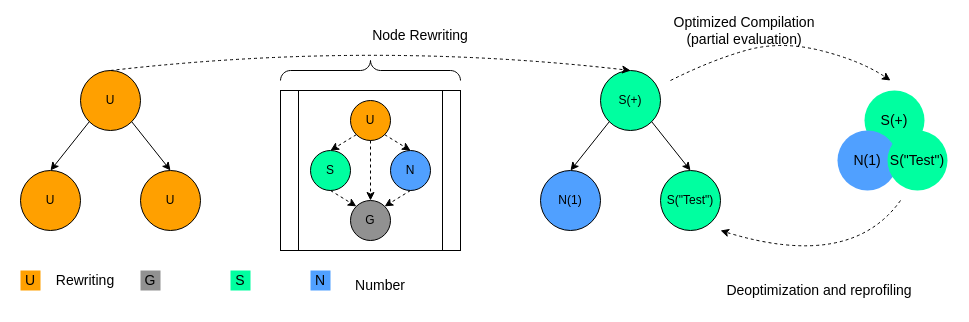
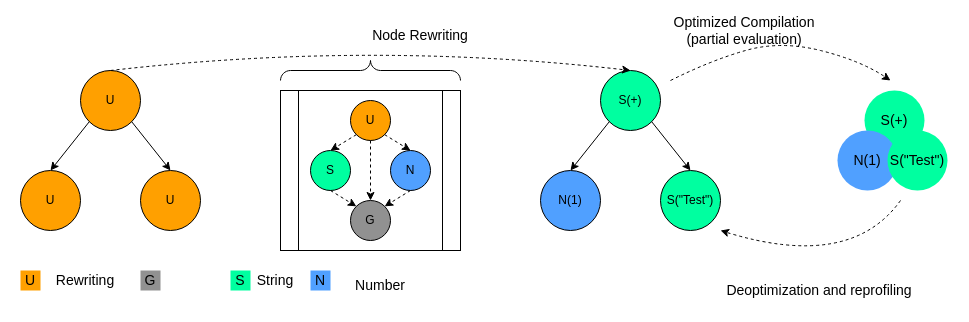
  <mxCell id="0" />
  <mxCell id="1" parent="0" />
  <mxCell id="2" value="U" style="ellipse;whiteSpace=wrap;html=1;aspect=fixed;fillColor=#FFA000;" parent="1" vertex="1"><mxGeometry x="80" y="70" width="60" height="60" as="geometry" /></mxCell>
  <mxCell id="3" value="U" style="ellipse;whiteSpace=wrap;html=1;aspect=fixed;fillColor=#FFA000;" parent="1" vertex="1"><mxGeometry x="20" y="170" width="60" height="60" as="geometry" /></mxCell>
  <mxCell id="4" value="U" style="ellipse;whiteSpace=wrap;html=1;aspect=fixed;fillColor=#FFA000;" parent="1" vertex="1"><mxGeometry x="140" y="170" width="60" height="60" as="geometry" /></mxCell>
  <mxCell id="5" value="" style="endArrow=classic;html=1;exitX=0;exitY=1;exitDx=0;exitDy=0;entryX=0.5;entryY=0;entryDx=0;entryDy=0;" parent="1" source="2" target="3" edge="1"><mxGeometry width="50" height="50" relative="1" as="geometry"><mxPoint x="360" y="490" as="sourcePoint" /><mxPoint x="410" y="440" as="targetPoint" /></mxGeometry></mxCell>
  <mxCell id="6" value="" style="endArrow=classic;html=1;exitX=1;exitY=1;exitDx=0;exitDy=0;entryX=0.5;entryY=0;entryDx=0;entryDy=0;" parent="1" source="2" target="4" edge="1"><mxGeometry width="50" height="50" relative="1" as="geometry"><mxPoint x="360" y="490" as="sourcePoint" /><mxPoint x="170" y="170" as="targetPoint" /></mxGeometry></mxCell>
  <mxCell id="7" value="" style="shape=process;whiteSpace=wrap;html=1;backgroundOutline=1;fillColor=#FFFFFF;" parent="1" vertex="1"><mxGeometry x="280" y="90" width="180" height="160" as="geometry" /></mxCell>
  <mxCell id="8" value="U" style="ellipse;whiteSpace=wrap;html=1;aspect=fixed;fillColor=#FFA000;" parent="1" vertex="1"><mxGeometry x="350" y="100" width="40" height="40" as="geometry" /></mxCell>
  <mxCell id="9" value="S" style="ellipse;whiteSpace=wrap;html=1;aspect=fixed;fillColor=#00FFA0;" parent="1" vertex="1"><mxGeometry x="310" y="150" width="40" height="40" as="geometry" /></mxCell>
  <mxCell id="10" value="N" style="ellipse;whiteSpace=wrap;html=1;aspect=fixed;fillColor=#50A0FF;" parent="1" vertex="1"><mxGeometry x="390" y="150" width="40" height="40" as="geometry" /></mxCell>
  <mxCell id="11" value="G" style="ellipse;whiteSpace=wrap;html=1;aspect=fixed;fillColor=#919191;" parent="1" vertex="1"><mxGeometry x="350" y="200" width="40" height="40" as="geometry" /></mxCell>
  <mxCell id="12" value="" style="endArrow=classic;html=1;dashed=1;exitX=1;exitY=1;exitDx=0;exitDy=0;entryX=0.5;entryY=0;entryDx=0;entryDy=0;" parent="1" source="8" target="10" edge="1"><mxGeometry width="50" height="50" relative="1" as="geometry"><mxPoint x="390" y="360" as="sourcePoint" /><mxPoint x="440" y="310" as="targetPoint" /></mxGeometry></mxCell>
  <mxCell id="13" value="" style="endArrow=classic;html=1;dashed=1;exitX=0;exitY=1;exitDx=0;exitDy=0;entryX=0.5;entryY=0;entryDx=0;entryDy=0;" parent="1" source="8" target="9" edge="1"><mxGeometry width="50" height="50" relative="1" as="geometry"><mxPoint x="394.142" y="144.142" as="sourcePoint" /><mxPoint x="420" y="160" as="targetPoint" /></mxGeometry></mxCell>
  <mxCell id="14" value="" style="endArrow=classic;html=1;dashed=1;exitX=0.5;exitY=1;exitDx=0;exitDy=0;" parent="1" source="8" target="11" edge="1"><mxGeometry width="50" height="50" relative="1" as="geometry"><mxPoint x="404.142" y="154.142" as="sourcePoint" /><mxPoint x="430" y="170" as="targetPoint" /></mxGeometry></mxCell>
  <mxCell id="15" value="" style="endArrow=classic;html=1;dashed=1;exitX=0.5;exitY=1;exitDx=0;exitDy=0;entryX=1;entryY=0;entryDx=0;entryDy=0;" parent="1" source="10" target="11" edge="1"><mxGeometry width="50" height="50" relative="1" as="geometry"><mxPoint x="414.142" y="164.142" as="sourcePoint" /><mxPoint x="440" y="180" as="targetPoint" /></mxGeometry></mxCell>
  <mxCell id="16" value="" style="endArrow=classic;html=1;dashed=1;exitX=0.5;exitY=1;exitDx=0;exitDy=0;entryX=0;entryY=0;entryDx=0;entryDy=0;" parent="1" source="9" target="11" edge="1"><mxGeometry width="50" height="50" relative="1" as="geometry"><mxPoint x="424.142" y="174.142" as="sourcePoint" /><mxPoint x="450" y="190" as="targetPoint" /></mxGeometry></mxCell>
  <mxCell id="17" value="S(+)" style="ellipse;whiteSpace=wrap;html=1;aspect=fixed;fillColor=#00FFA0;" parent="1" vertex="1"><mxGeometry x="600" y="70" width="60" height="60" as="geometry" /></mxCell>
  <mxCell id="18" value="N(1)" style="ellipse;whiteSpace=wrap;html=1;aspect=fixed;fillColor=#50A0FF;" parent="1" vertex="1"><mxGeometry x="540" y="170" width="60" height="60" as="geometry" /></mxCell>
  <mxCell id="19" value="S(&quot;Test&quot;)" style="ellipse;whiteSpace=wrap;html=1;aspect=fixed;fillColor=#00FFA0;" parent="1" vertex="1"><mxGeometry x="660" y="170" width="60" height="60" as="geometry" /></mxCell>
  <mxCell id="20" value="" style="endArrow=classic;html=1;exitX=0;exitY=1;exitDx=0;exitDy=0;entryX=0.5;entryY=0;entryDx=0;entryDy=0;" parent="1" source="17" target="18" edge="1"><mxGeometry width="50" height="50" relative="1" as="geometry"><mxPoint x="880" y="490" as="sourcePoint" /><mxPoint x="930" y="440" as="targetPoint" /></mxGeometry></mxCell>
  <mxCell id="21" value="" style="endArrow=classic;html=1;exitX=1;exitY=1;exitDx=0;exitDy=0;entryX=0.5;entryY=0;entryDx=0;entryDy=0;" parent="1" source="17" target="19" edge="1"><mxGeometry width="50" height="50" relative="1" as="geometry"><mxPoint x="880" y="490" as="sourcePoint" /><mxPoint x="690" y="170" as="targetPoint" /></mxGeometry></mxCell>
  <mxCell id="22" value="" style="curved=1;endArrow=classic;html=1;dashed=1;exitX=0.5;exitY=0;exitDx=0;exitDy=0;entryX=0.5;entryY=0;entryDx=0;entryDy=0;" parent="1" source="2" target="17" edge="1"><mxGeometry width="50" height="50" relative="1" as="geometry"><mxPoint x="400" y="90" as="sourcePoint" /><mxPoint x="520" y="50" as="targetPoint" /><Array as="points"><mxPoint x="370" y="40" /></Array></mxGeometry></mxCell>
  <mxCell id="23" value="" style="verticalLabelPosition=bottom;shadow=0;dashed=0;align=center;html=1;verticalAlign=top;strokeWidth=1;shape=mxgraph.mockup.markup.curlyBrace;fillColor=#000000;" parent="1" vertex="1"><mxGeometry x="280" y="60" width="180" height="20" as="geometry" /></mxCell>
  <mxCell id="24" value="Node Rewriting" style="text;html=1;strokeColor=none;fillColor=none;align=center;verticalAlign=middle;whiteSpace=wrap;rounded=0;fontSize=14;" parent="1" vertex="1"><mxGeometry x="370" y="25" width="100" height="20" as="geometry" /></mxCell>
  <mxCell id="25" value="U" style="rounded=0;whiteSpace=wrap;html=1;fontSize=14;fillColor=#FFA000;strokeColor=none;" parent="1" vertex="1"><mxGeometry x="20" y="270" width="20" height="20" as="geometry" /></mxCell>
  <mxCell id="26" value="Rewriting" style="text;html=1;strokeColor=none;fillColor=none;align=center;verticalAlign=middle;whiteSpace=wrap;rounded=0;fontSize=14;" parent="1" vertex="1"><mxGeometry x="40" y="270" width="90" height="20" as="geometry" /></mxCell>
  <mxCell id="27" value="G" style="rounded=0;whiteSpace=wrap;html=1;fontSize=14;strokeColor=none;fillColor=#919191;" parent="1" vertex="1"><mxGeometry x="140" y="270" width="20" height="20" as="geometry" /></mxCell>
  <mxCell id="28" value="S" style="rounded=0;whiteSpace=wrap;html=1;fontSize=14;strokeColor=none;fillColor=#00FFA0;" parent="1" vertex="1"><mxGeometry x="230" y="270" width="20" height="20" as="geometry" /></mxCell>
+ <mxCell id="29" value="String" style="text;html=1;strokeColor=none;fillColor=none;align=center;verticalAlign=middle;whiteSpace=wrap;rounded=0;fontSize=14;" parent="1" vertex="1"><mxGeometry x="250" y="270" width="50" height="20" as="geometry" /></mxCell>
  <mxCell id="30" value="N" style="rounded=0;whiteSpace=wrap;html=1;fontSize=14;strokeColor=none;fillColor=#50A0FF;" parent="1" vertex="1"><mxGeometry x="310" y="270" width="20" height="20" as="geometry" /></mxCell>
  <mxCell id="31" value="Number" style="text;html=1;strokeColor=none;fillColor=none;align=center;verticalAlign=middle;whiteSpace=wrap;rounded=0;fontSize=14;" parent="1" vertex="1"><mxGeometry x="345" y="275" width="70" height="20" as="geometry" /></mxCell>
  <mxCell id="32" value="S(+)" style="ellipse;whiteSpace=wrap;html=1;aspect=fixed;fontSize=14;strokeColor=none;fillColor=#00FFA0;" parent="1" vertex="1"><mxGeometry x="864" y="90" width="60" height="60" as="geometry" /></mxCell>
  <mxCell id="33" value="N(1)" style="ellipse;whiteSpace=wrap;html=1;aspect=fixed;fillColor=#50A0FF;fontSize=14;strokeColor=none;" parent="1" vertex="1"><mxGeometry x="837" y="130" width="60" height="60" as="geometry" /></mxCell>
  <mxCell id="34" value="S(&quot;Test&quot;)" style="ellipse;whiteSpace=wrap;html=1;aspect=fixed;fontSize=14;fillColor=#00FFA0;strokeColor=none;" parent="1" vertex="1"><mxGeometry x="887" y="130" width="60" height="60" as="geometry" /></mxCell>
  <mxCell id="35" value="" style="curved=1;endArrow=classic;html=1;dashed=1;fontSize=14;" parent="1" edge="1"><mxGeometry width="50" height="50" relative="1" as="geometry"><mxPoint x="670" y="80" as="sourcePoint" /><mxPoint x="890" y="80" as="targetPoint" /><Array as="points"><mxPoint x="710" y="60" /><mxPoint x="780" y="40" /><mxPoint x="860" y="60" /></Array></mxGeometry></mxCell>
  <mxCell id="36" value="Optimized Compilation (partial evaluation)" style="text;html=1;strokeColor=none;fillColor=none;align=center;verticalAlign=middle;whiteSpace=wrap;rounded=0;fontSize=14;" parent="1" vertex="1"><mxGeometry x="664" y="20" width="160" height="20" as="geometry" /></mxCell>
  <mxCell id="37" value="" style="curved=1;endArrow=classic;html=1;dashed=1;fontSize=14;" parent="1" edge="1"><mxGeometry width="50" height="50" relative="1" as="geometry"><mxPoint x="900" y="200" as="sourcePoint" /><mxPoint x="720" y="230" as="targetPoint" /><Array as="points"><mxPoint x="850" y="270" /></Array></mxGeometry></mxCell>
  <mxCell id="38" value="Deoptimization and reprofiling" style="text;html=1;strokeColor=none;fillColor=none;align=center;verticalAlign=middle;whiteSpace=wrap;rounded=0;fontSize=14;" parent="1" vertex="1"><mxGeometry x="704" y="280" width="230" height="20" as="geometry" /></mxCell>
